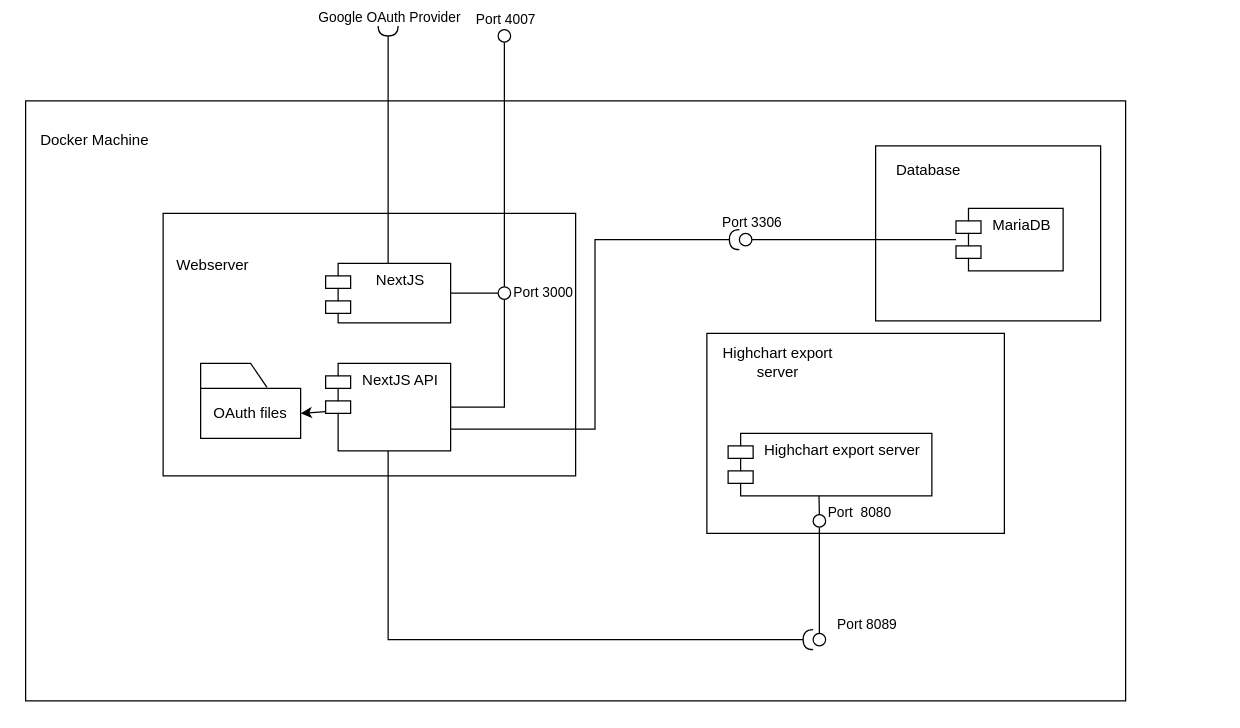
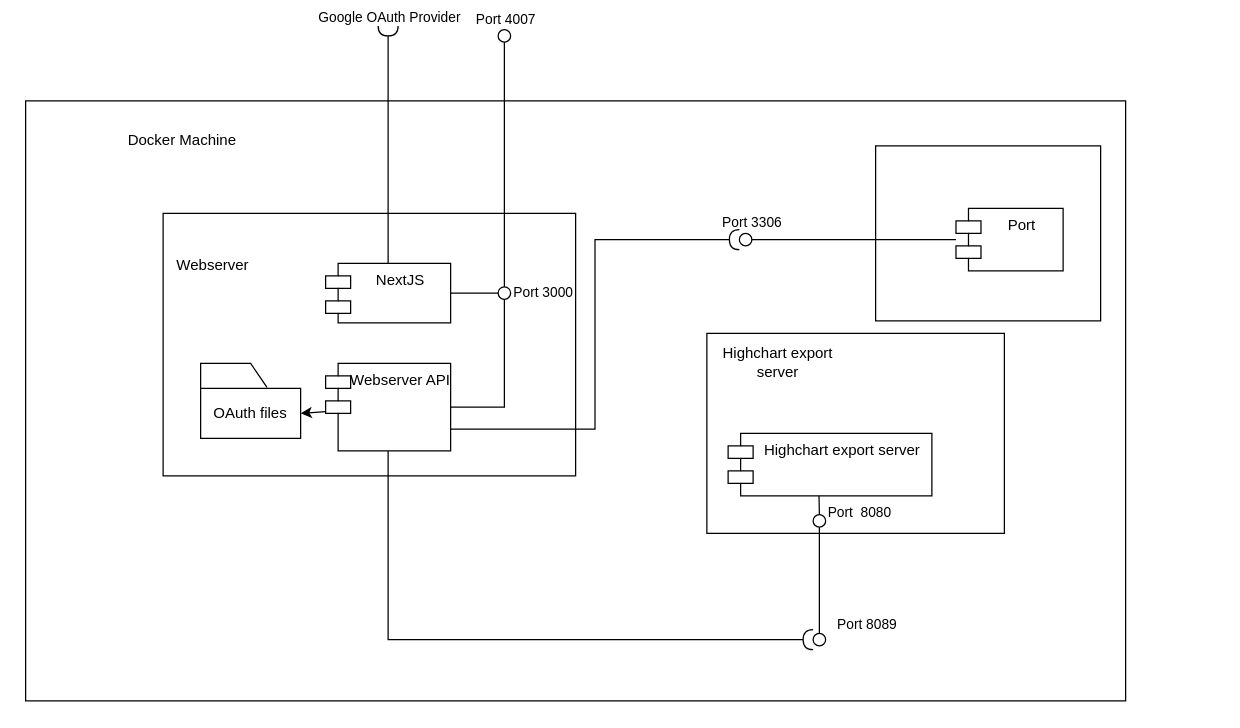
  <mxCell id="0" />
  <mxCell id="1" parent="0" />
  <mxCell id="2" value="" style="group" parent="1" vertex="1" connectable="0"><mxGeometry x="20" y="80" width="950" height="480" as="geometry" /></mxCell>
  <mxCell id="3" value="" style="rounded=0;whiteSpace=wrap;html=1;container=0;" parent="2" vertex="1"><mxGeometry width="880.0" height="480" as="geometry" /></mxCell>
- <mxCell id="4" value="Docker Machine" style="text;html=1;strokeColor=none;fillColor=none;align=center;verticalAlign=middle;whiteSpace=wrap;rounded=0;container=0;" parent="2" vertex="1"><mxGeometry x="10" y="12.8" width="90.67" height="38.4" as="geometry" /></mxCell>
+ <mxCell id="4" value="Docker Machine" style="text;html=1;strokeColor=none;fillColor=none;align=center;verticalAlign=middle;whiteSpace=wrap;rounded=0;container=0;" parent="2" vertex="1"><mxGeometry x="80" y="12.8" width="90.67" height="38.4" as="geometry" /></mxCell>
  <mxCell id="5" value="" style="group" parent="1" vertex="1" connectable="0"><mxGeometry x="700" y="116" width="180" height="140" as="geometry" /></mxCell>
  <mxCell id="6" value="" style="rounded=0;whiteSpace=wrap;html=1;" parent="5" vertex="1"><mxGeometry width="180" height="140" as="geometry" /></mxCell>
- <mxCell id="7" value="&lt;span style=&quot;&quot;&gt;Database&lt;/span&gt;" style="text;html=1;strokeColor=none;fillColor=none;align=center;verticalAlign=middle;whiteSpace=wrap;rounded=0;" parent="5" vertex="1"><mxGeometry x="4.286" y="5" width="77.143" height="30" as="geometry" /></mxCell>
- <mxCell id="8" value="MariaDB" style="shape=module;align=left;spacingLeft=20;align=center;verticalAlign=top;" parent="5" vertex="1"><mxGeometry x="64.286" y="50" width="85.714" height="50" as="geometry" /></mxCell>
+ <mxCell id="8" value="Port" style="shape=module;align=left;spacingLeft=20;align=center;verticalAlign=top;" parent="5" vertex="1"><mxGeometry x="64.286" y="50" width="85.714" height="50" as="geometry" /></mxCell>
  <mxCell id="9" value="" style="group" parent="1" vertex="1" connectable="0"><mxGeometry x="565" y="266" width="238" height="160" as="geometry" /></mxCell>
  <mxCell id="10" value="" style="rounded=0;whiteSpace=wrap;html=1;" parent="9" vertex="1"><mxGeometry width="238" height="160" as="geometry" /></mxCell>
  <mxCell id="11" value="Highchart export server" style="shape=module;align=left;spacingLeft=20;align=center;verticalAlign=top;" parent="9" vertex="1"><mxGeometry x="17" y="80" width="163" height="50" as="geometry" /></mxCell>
  <mxCell id="12" value="&lt;span style=&quot;&quot;&gt;Highchart export server&lt;/span&gt;" style="text;html=1;strokeColor=none;fillColor=none;align=center;verticalAlign=middle;whiteSpace=wrap;rounded=0;" parent="9" vertex="1"><mxGeometry x="5.667" y="5.714" width="102" height="34.286" as="geometry" /></mxCell>
  <mxCell id="13" style="edgeStyle=none;html=1;endArrow=none;endFill=0;exitX=0.446;exitY=1;exitDx=0;exitDy=0;entryX=0.5;entryY=0;entryDx=0;entryDy=0;exitPerimeter=0;" parent="1" source="11" target="21" edge="1"><mxGeometry relative="1" as="geometry"><mxPoint x="661" y="416" as="targetPoint" /><mxPoint x="660.5" y="396" as="sourcePoint" /></mxGeometry></mxCell>
  <mxCell id="14" value="Port&amp;nbsp; 8080" style="edgeLabel;html=1;align=center;verticalAlign=middle;resizable=0;points=[];" parent="13" vertex="1" connectable="0"><mxGeometry x="0.559" y="-4" relative="1" as="geometry"><mxPoint x="36" as="offset" /></mxGeometry></mxCell>
  <mxCell id="15" value="" style="endArrow=none;html=1;rounded=0;align=center;verticalAlign=top;endFill=0;labelBackgroundColor=none;endSize=2;entryX=0.5;entryY=0;entryDx=0;entryDy=0;exitX=0.5;exitY=1;exitDx=0;exitDy=0;" parent="1" source="21" target="20" edge="1"><mxGeometry relative="1" as="geometry"><mxPoint x="661" y="416" as="sourcePoint" /><mxPoint x="661" y="486" as="targetPoint" /></mxGeometry></mxCell>
  <mxCell id="16" value="Port 8089" style="edgeLabel;html=1;align=center;verticalAlign=middle;resizable=0;points=[];" parent="15" vertex="1" connectable="0"><mxGeometry x="0.752" y="4" relative="1" as="geometry"><mxPoint x="33" y="3" as="offset" /></mxGeometry></mxCell>
  <mxCell id="17" style="edgeStyle=orthogonalEdgeStyle;html=1;endArrow=none;endFill=0;entryX=1;entryY=0.5;entryDx=0;entryDy=0;rounded=0;" parent="1" source="8" target="19" edge="1"><mxGeometry relative="1" as="geometry"><mxPoint x="590" y="191" as="targetPoint" /></mxGeometry></mxCell>
  <mxCell id="18" value="Port 3306" style="edgeLabel;html=1;align=center;verticalAlign=middle;resizable=0;points=[];" parent="17" vertex="1" connectable="0"><mxGeometry x="0.786" y="-1" relative="1" as="geometry"><mxPoint x="-18" y="-14" as="offset" /></mxGeometry></mxCell>
  <mxCell id="19" value="" style="ellipse;whiteSpace=wrap;html=1;aspect=fixed;" parent="1" vertex="1"><mxGeometry x="591" y="186" width="10" height="10" as="geometry" /></mxCell>
  <mxCell id="20" value="" style="ellipse;whiteSpace=wrap;html=1;aspect=fixed;" parent="1" vertex="1"><mxGeometry x="650" y="506" width="10" height="10" as="geometry" /></mxCell>
  <mxCell id="21" value="" style="ellipse;whiteSpace=wrap;html=1;aspect=fixed;" parent="1" vertex="1"><mxGeometry x="650" y="411" width="10" height="10" as="geometry" /></mxCell>
  <mxCell id="22" value="" style="ellipse;whiteSpace=wrap;html=1;aspect=fixed;" parent="1" vertex="1"><mxGeometry x="398" y="23" width="10" height="10" as="geometry" /></mxCell>
  <mxCell id="23" value="" style="group" parent="1" vertex="1" connectable="0"><mxGeometry x="130" y="170" width="330" height="210" as="geometry" /></mxCell>
  <mxCell id="24" value="" style="rounded=0;whiteSpace=wrap;html=1;container=0;" parent="23" vertex="1"><mxGeometry width="330" height="210" as="geometry" /></mxCell>
  <mxCell id="25" value="Webserver" style="text;html=1;strokeColor=none;fillColor=none;align=center;verticalAlign=middle;whiteSpace=wrap;rounded=0;container=0;" parent="23" vertex="1"><mxGeometry x="10" y="21" width="60" height="42" as="geometry" /></mxCell>
  <mxCell id="26" value="NextJS" style="shape=module;align=left;spacingLeft=20;align=center;verticalAlign=top;container=0;" parent="23" vertex="1"><mxGeometry x="130" y="40" width="100" height="47.5" as="geometry" /></mxCell>
- <mxCell id="27" value="NextJS API" style="shape=module;align=left;spacingLeft=20;align=center;verticalAlign=top;container=0;" parent="23" vertex="1"><mxGeometry x="130" y="120" width="100" height="70" as="geometry" /></mxCell>
+ <mxCell id="27" value="Webserver API" style="shape=module;align=left;spacingLeft=20;align=center;verticalAlign=top;container=0;" parent="23" vertex="1"><mxGeometry x="130" y="120" width="100" height="70" as="geometry" /></mxCell>
  <mxCell id="28" value="" style="group" parent="23" vertex="1" connectable="0"><mxGeometry x="30" y="120" width="80" height="60" as="geometry" /></mxCell>
  <mxCell id="29" value="&lt;span style=&quot;&quot;&gt;OAuth files&lt;/span&gt;" style="rounded=0;whiteSpace=wrap;html=1;" parent="28" vertex="1"><mxGeometry y="20" width="80" height="40" as="geometry" /></mxCell>
  <mxCell id="30" value="" style="endArrow=none;html=1;entryX=0.664;entryY=-0.019;entryDx=0;entryDy=0;entryPerimeter=0;rounded=0;" parent="28" target="29" edge="1"><mxGeometry width="50" height="50" relative="1" as="geometry"><mxPoint y="20" as="sourcePoint" /><mxPoint x="30.769" y="-13.333" as="targetPoint" /><Array as="points"><mxPoint /><mxPoint x="40" /></Array></mxGeometry></mxCell>
  <mxCell id="31" style="edgeStyle=none;html=1;startArrow=none;startFill=0;endArrow=classic;endFill=1;entryX=1;entryY=0.5;entryDx=0;entryDy=0;" parent="23" source="27" target="29" edge="1"><mxGeometry relative="1" as="geometry" /></mxCell>
  <mxCell id="32" value="" style="ellipse;whiteSpace=wrap;html=1;aspect=fixed;" parent="23" vertex="1"><mxGeometry x="268" y="58.75" width="10" height="10" as="geometry" /></mxCell>
  <mxCell id="33" style="edgeStyle=orthogonalEdgeStyle;rounded=0;html=1;entryX=0.5;entryY=1;entryDx=0;entryDy=0;endArrow=none;endFill=0;exitX=1;exitY=0.5;exitDx=0;exitDy=0;" parent="23" source="27" target="32" edge="1"><mxGeometry relative="1" as="geometry"><mxPoint x="240" y="120" as="sourcePoint" /></mxGeometry></mxCell>
  <mxCell id="34" style="edgeStyle=orthogonalEdgeStyle;rounded=0;html=1;entryX=0;entryY=0.5;entryDx=0;entryDy=0;endArrow=none;endFill=0;" parent="23" source="26" target="32" edge="1"><mxGeometry relative="1" as="geometry"><mxPoint x="207" y="-60" as="targetPoint" /></mxGeometry></mxCell>
  <mxCell id="35" value="Port 3000" style="edgeLabel;html=1;align=center;verticalAlign=middle;resizable=0;points=[];" parent="34" vertex="1" connectable="0"><mxGeometry x="0.672" relative="1" as="geometry"><mxPoint x="42" y="-1" as="offset" /></mxGeometry></mxCell>
  <mxCell id="36" style="edgeStyle=orthogonalEdgeStyle;rounded=0;html=1;entryX=0.5;entryY=1;entryDx=0;entryDy=0;endArrow=none;endFill=0;exitX=0.5;exitY=0;exitDx=0;exitDy=0;" parent="1" source="32" target="22" edge="1"><mxGeometry relative="1" as="geometry"><mxPoint x="403" y="17" as="targetPoint" /><mxPoint x="460.002" y="120.5" as="sourcePoint" /></mxGeometry></mxCell>
  <mxCell id="37" value="Port 4007" style="edgeLabel;html=1;align=center;verticalAlign=middle;resizable=0;points=[];" parent="36" vertex="1" connectable="0"><mxGeometry x="0.672" relative="1" as="geometry"><mxPoint y="-50" as="offset" /></mxGeometry></mxCell>
  <mxCell id="38" style="edgeStyle=orthogonalEdgeStyle;rounded=0;html=1;endArrow=halfCircle;endFill=0;" parent="1" source="26" edge="1"><mxGeometry relative="1" as="geometry"><mxPoint x="310" y="20" as="targetPoint" /></mxGeometry></mxCell>
  <mxCell id="39" value="Google OAuth Provider" style="edgeLabel;html=1;align=center;verticalAlign=middle;resizable=0;points=[];" parent="38" vertex="1" connectable="0"><mxGeometry x="0.765" y="1" relative="1" as="geometry"><mxPoint x="1" y="-30" as="offset" /></mxGeometry></mxCell>
  <mxCell id="40" style="edgeStyle=orthogonalEdgeStyle;html=1;entryX=0;entryY=0.5;entryDx=0;entryDy=0;endArrow=halfCircle;endFill=0;rounded=0;exitX=1;exitY=0.75;exitDx=0;exitDy=0;" parent="1" source="27" target="19" edge="1"><mxGeometry relative="1" as="geometry" /></mxCell>
  <mxCell id="41" style="edgeStyle=orthogonalEdgeStyle;html=1;entryX=0;entryY=0.5;entryDx=0;entryDy=0;startArrow=none;startFill=0;endArrow=halfCircle;endFill=0;rounded=0;exitX=0.5;exitY=1;exitDx=0;exitDy=0;" parent="1" source="27" target="20" edge="1"><mxGeometry relative="1" as="geometry" /></mxCell>
